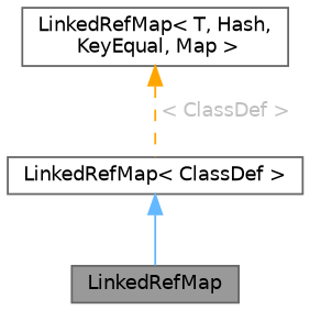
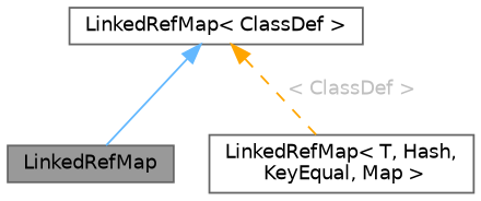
  digraph {
    node [color=gray40 fillcolor=white fontname=Helvetica fontsize=10 shape=box style=filled]
    edge [dir=back fontname=Helvetica fontsize=10 labelfontname=Helvetica labelfontsize=10]
    n1 [fillcolor=grey60 fontcolor=black height=0.2 label=LinkedRefMap width=0.4]
    n2 [height=0.2 label="LinkedRefMap\< ClassDef \>" width=0.4]
    n3 [height=0.2 label="LinkedRefMap\< T, Hash,\l KeyEqual, Map \>" width=0.4]
    n2 -> n1 [color=steelblue1 style=solid]
-   n3 -> n2 [color=orange fontcolor=grey label=" \< ClassDef \>" style=dashed]
+   n2 -> n3 [color=orange fontcolor=grey label=" \< ClassDef \>" style=dashed]
  }
